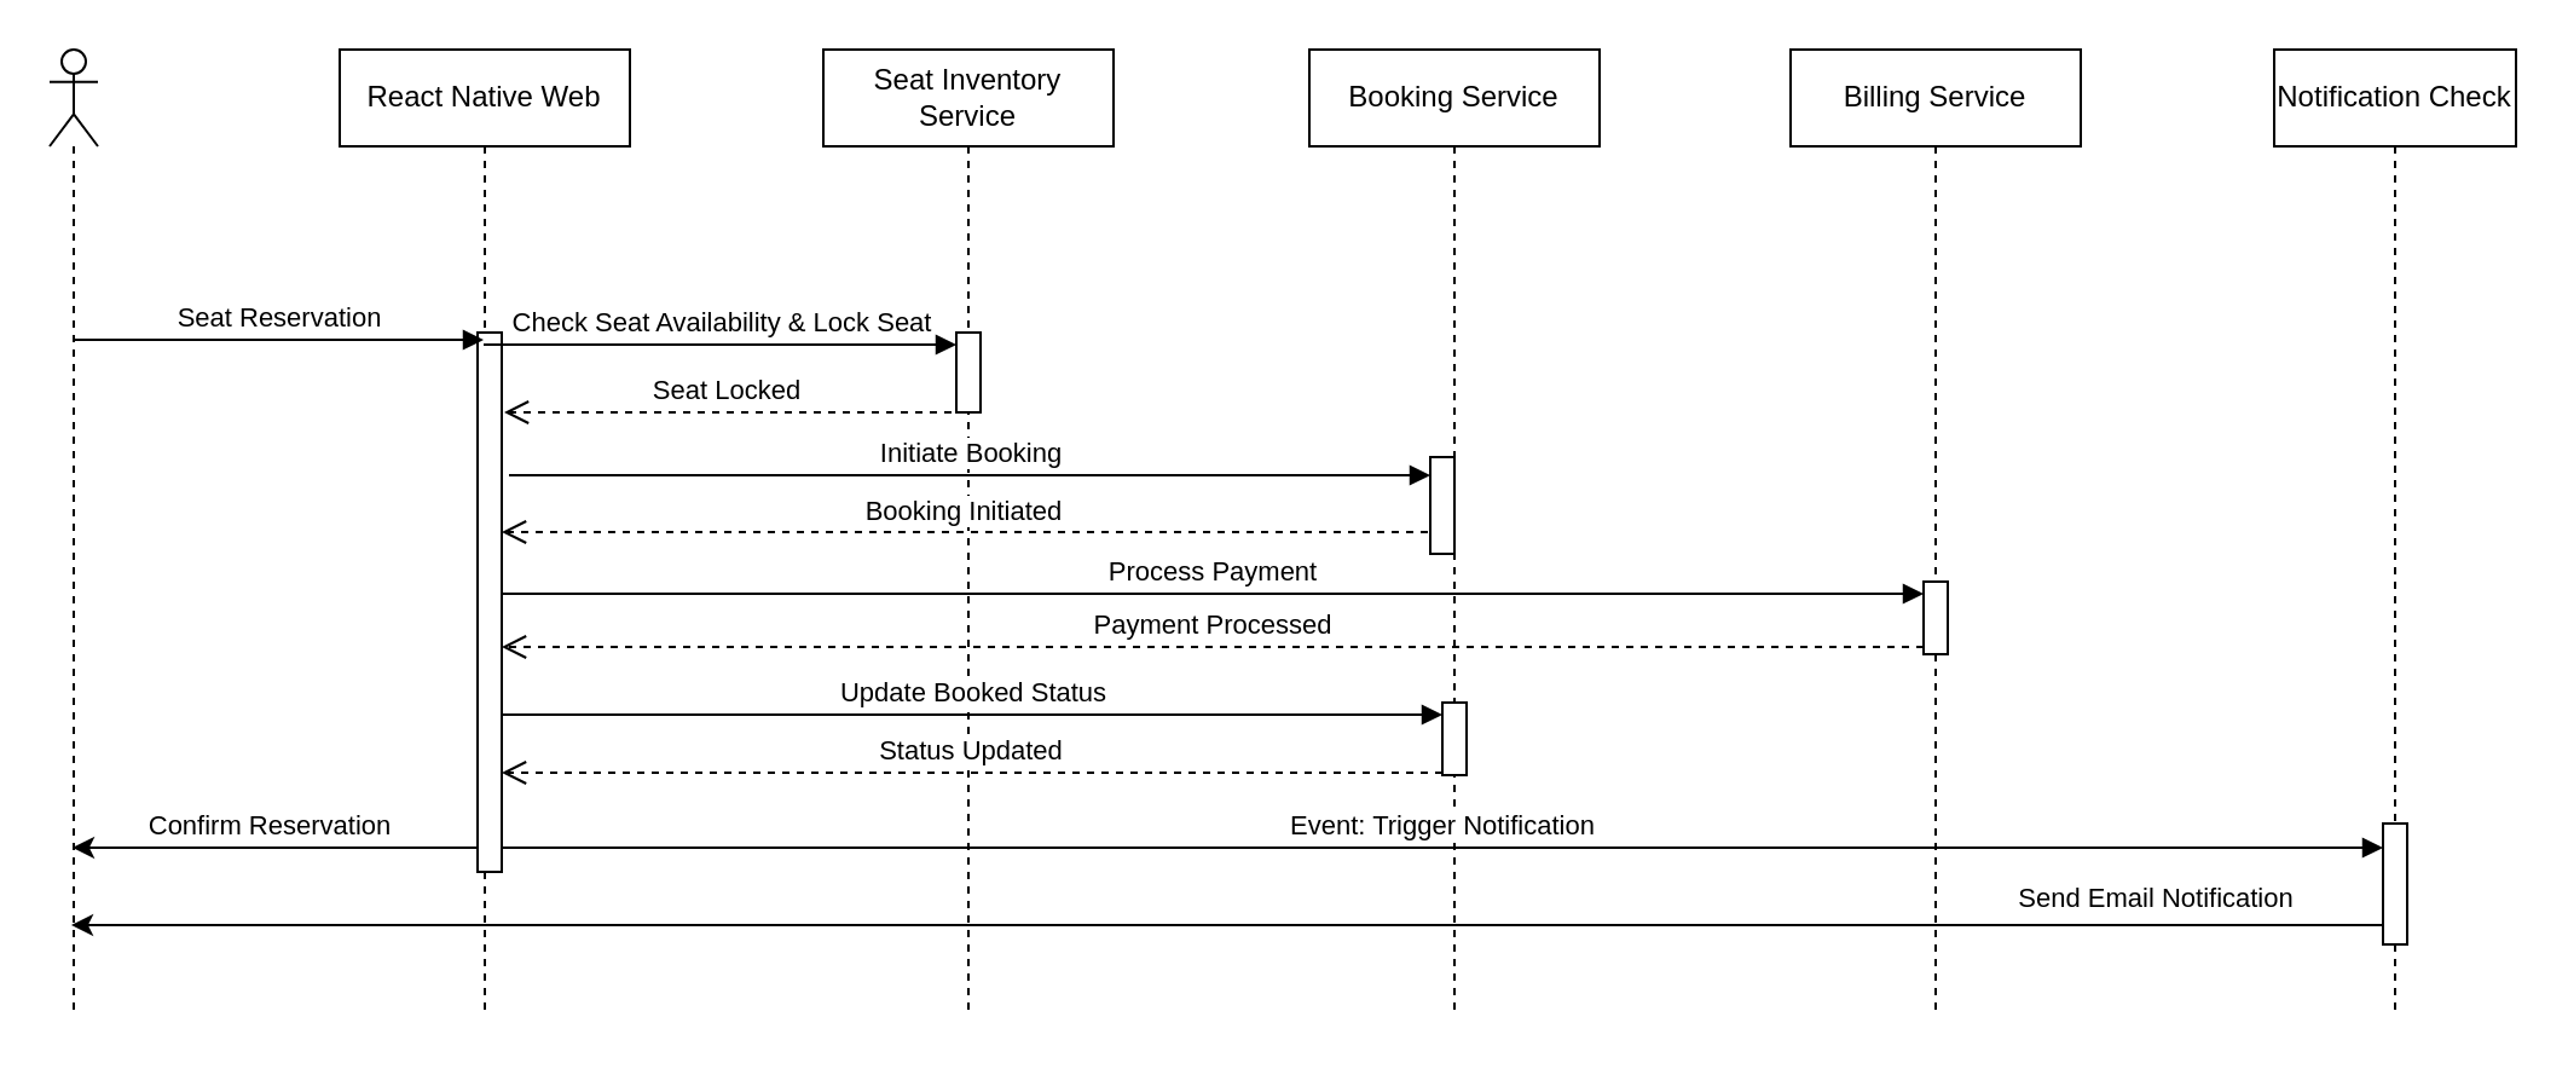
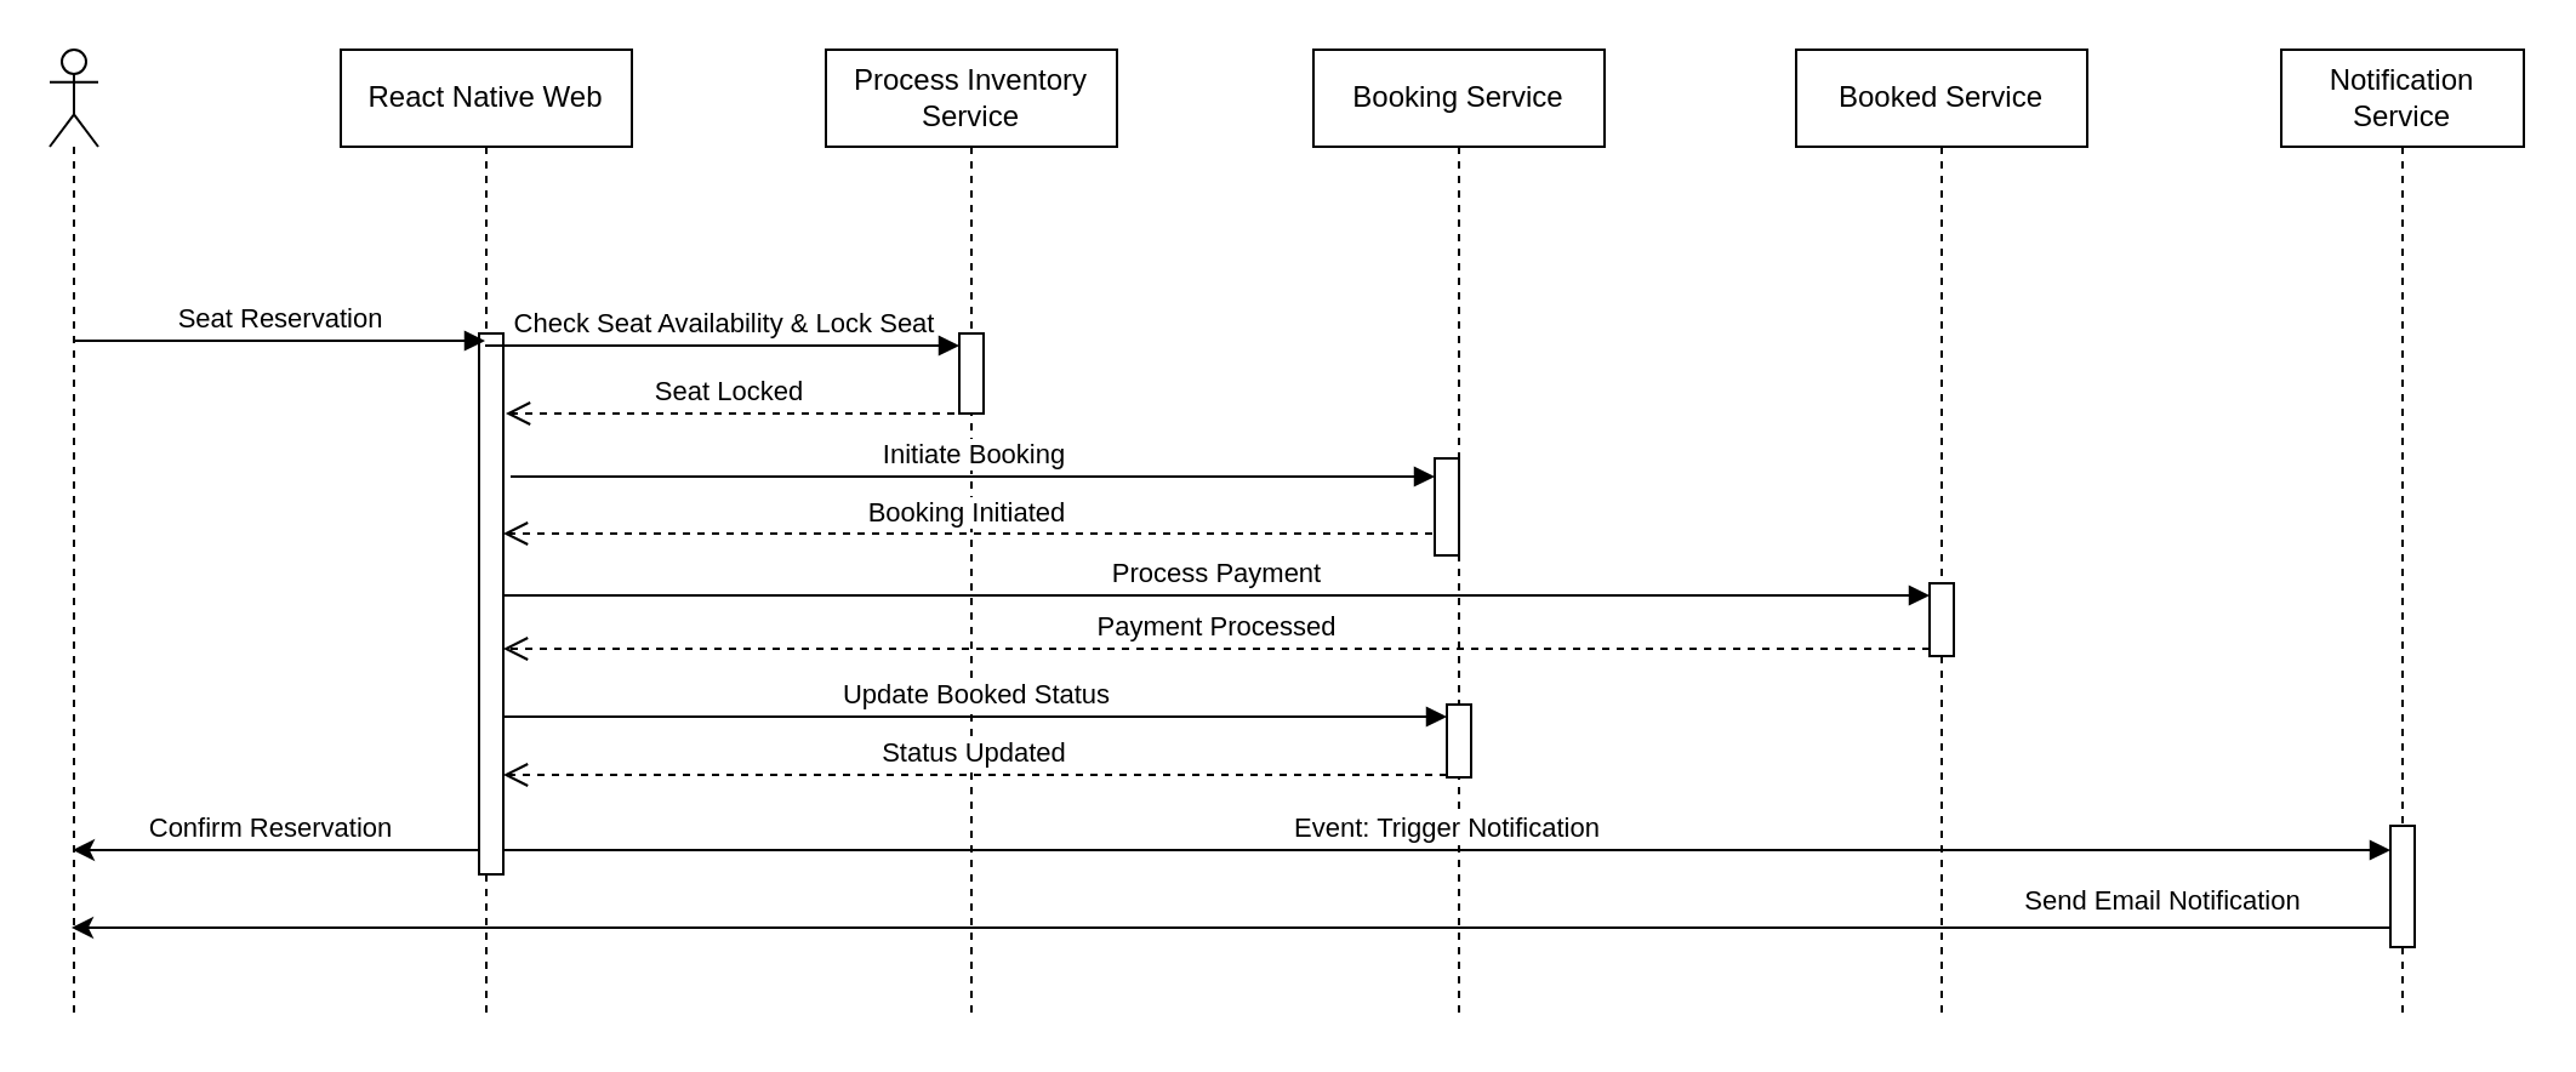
  <mxCell id="0" />
  <mxCell id="1" parent="0" />
  <mxCell id="2" value="" style="shape=umlLifeline;perimeter=lifelinePerimeter;whiteSpace=wrap;html=1;container=1;dropTarget=0;collapsible=0;recursiveResize=0;outlineConnect=0;portConstraint=eastwest;newEdgeStyle={&quot;curved&quot;:0,&quot;rounded&quot;:0};participant=umlActor;" vertex="1" parent="1"><mxGeometry x="20" y="20" width="20" height="400" as="geometry" /></mxCell>
  <mxCell id="3" value="React Native Web" style="shape=umlLifeline;perimeter=lifelinePerimeter;whiteSpace=wrap;html=1;container=1;dropTarget=0;collapsible=0;recursiveResize=0;outlineConnect=0;portConstraint=eastwest;newEdgeStyle={&quot;curved&quot;:0,&quot;rounded&quot;:0};" vertex="1" parent="1"><mxGeometry x="140" y="20" width="120" height="400" as="geometry" /></mxCell>
  <mxCell id="4" value="" style="html=1;points=[[0,0,0,0,5],[0,1,0,0,-5],[1,0,0,0,5],[1,1,0,0,-5]];perimeter=orthogonalPerimeter;outlineConnect=0;targetShapes=umlLifeline;portConstraint=eastwest;newEdgeStyle={&quot;curved&quot;:0,&quot;rounded&quot;:0};" vertex="1" parent="3"><mxGeometry x="57" y="117" width="10" height="223" as="geometry" /></mxCell>
  <mxCell id="5" value="Booking Service" style="shape=umlLifeline;perimeter=lifelinePerimeter;whiteSpace=wrap;html=1;container=1;dropTarget=0;collapsible=0;recursiveResize=0;outlineConnect=0;portConstraint=eastwest;newEdgeStyle={&quot;curved&quot;:0,&quot;rounded&quot;:0};" vertex="1" parent="1"><mxGeometry x="541" y="20" width="120" height="400" as="geometry" /></mxCell>
  <mxCell id="6" value="" style="html=1;points=[[0,0,0,0,5],[0,1,0,0,-5],[1,0,0,0,5],[1,1,0,0,-5]];perimeter=orthogonalPerimeter;outlineConnect=0;targetShapes=umlLifeline;portConstraint=eastwest;newEdgeStyle={&quot;curved&quot;:0,&quot;rounded&quot;:0};" vertex="1" parent="5"><mxGeometry x="50" y="168.5" width="10" height="40" as="geometry" /></mxCell>
  <mxCell id="7" value="" style="html=1;points=[[0,0,0,0,5],[0,1,0,0,-5],[1,0,0,0,5],[1,1,0,0,-5]];perimeter=orthogonalPerimeter;outlineConnect=0;targetShapes=umlLifeline;portConstraint=eastwest;newEdgeStyle={&quot;curved&quot;:0,&quot;rounded&quot;:0};" vertex="1" parent="5"><mxGeometry x="55" y="270" width="10" height="30" as="geometry" /></mxCell>
- <mxCell id="8" value="Seat Inventory Service" style="shape=umlLifeline;perimeter=lifelinePerimeter;whiteSpace=wrap;html=1;container=1;dropTarget=0;collapsible=0;recursiveResize=0;outlineConnect=0;portConstraint=eastwest;newEdgeStyle={&quot;curved&quot;:0,&quot;rounded&quot;:0};" vertex="1" parent="1"><mxGeometry x="340" y="20" width="120" height="400" as="geometry" /></mxCell>
+ <mxCell id="8" value="Process Inventory Service" style="shape=umlLifeline;perimeter=lifelinePerimeter;whiteSpace=wrap;html=1;container=1;dropTarget=0;collapsible=0;recursiveResize=0;outlineConnect=0;portConstraint=eastwest;newEdgeStyle={&quot;curved&quot;:0,&quot;rounded&quot;:0};" vertex="1" parent="1"><mxGeometry x="340" y="20" width="120" height="400" as="geometry" /></mxCell>
  <mxCell id="9" value="" style="html=1;points=[[0,0,0,0,5],[0,1,0,0,-5],[1,0,0,0,5],[1,1,0,0,-5]];perimeter=orthogonalPerimeter;outlineConnect=0;targetShapes=umlLifeline;portConstraint=eastwest;newEdgeStyle={&quot;curved&quot;:0,&quot;rounded&quot;:0};" vertex="1" parent="8"><mxGeometry x="55" y="117" width="10" height="33" as="geometry" /></mxCell>
- <mxCell id="10" value="Billing Service" style="shape=umlLifeline;perimeter=lifelinePerimeter;whiteSpace=wrap;html=1;container=1;dropTarget=0;collapsible=0;recursiveResize=0;outlineConnect=0;portConstraint=eastwest;newEdgeStyle={&quot;curved&quot;:0,&quot;rounded&quot;:0};" vertex="1" parent="1"><mxGeometry x="740" y="20" width="120" height="400" as="geometry" /></mxCell>
+ <mxCell id="10" value="Booked Service" style="shape=umlLifeline;perimeter=lifelinePerimeter;whiteSpace=wrap;html=1;container=1;dropTarget=0;collapsible=0;recursiveResize=0;outlineConnect=0;portConstraint=eastwest;newEdgeStyle={&quot;curved&quot;:0,&quot;rounded&quot;:0};" vertex="1" parent="1"><mxGeometry x="740" y="20" width="120" height="400" as="geometry" /></mxCell>
  <mxCell id="11" value="" style="html=1;points=[[0,0,0,0,5],[0,1,0,0,-5],[1,0,0,0,5],[1,1,0,0,-5]];perimeter=orthogonalPerimeter;outlineConnect=0;targetShapes=umlLifeline;portConstraint=eastwest;newEdgeStyle={&quot;curved&quot;:0,&quot;rounded&quot;:0};" vertex="1" parent="10"><mxGeometry x="55" y="220" width="10" height="30" as="geometry" /></mxCell>
  <mxCell id="12" value="Seat Reservation" style="html=1;verticalAlign=bottom;endArrow=block;curved=0;rounded=0;" edge="1" parent="1" target="3"><mxGeometry width="80" relative="1" as="geometry"><mxPoint x="30" y="140" as="sourcePoint" /><mxPoint x="110" y="140" as="targetPoint" /></mxGeometry></mxCell>
  <mxCell id="13" value="Check Seat Availability &amp;amp; Lock Seat" style="html=1;verticalAlign=bottom;endArrow=block;curved=0;rounded=0;entryX=0;entryY=0;entryDx=0;entryDy=5;" edge="1" target="9" parent="1" source="3"><mxGeometry relative="1" as="geometry"><mxPoint x="325" y="142" as="sourcePoint" /></mxGeometry></mxCell>
  <mxCell id="14" value="Seat Locked" style="html=1;verticalAlign=bottom;endArrow=open;dashed=1;endSize=8;curved=0;rounded=0;exitX=0;exitY=1;exitDx=0;exitDy=-5;" edge="1" parent="1"><mxGeometry relative="1" as="geometry"><mxPoint x="208" y="170" as="targetPoint" /><mxPoint x="393" y="170" as="sourcePoint" /></mxGeometry></mxCell>
  <mxCell id="15" value="Initiate Booking" style="html=1;verticalAlign=bottom;endArrow=block;curved=0;rounded=0;" edge="1" target="6" parent="1"><mxGeometry relative="1" as="geometry"><mxPoint x="210" y="196" as="sourcePoint" /><mxPoint x="590" y="200" as="targetPoint" /></mxGeometry></mxCell>
  <mxCell id="16" value="Booking Initiated" style="html=1;verticalAlign=bottom;endArrow=open;dashed=1;endSize=8;curved=0;rounded=0;" edge="1" parent="1" target="4"><mxGeometry relative="1" as="geometry"><mxPoint x="200" y="220" as="targetPoint" /><mxPoint x="590" y="219.5" as="sourcePoint" /></mxGeometry></mxCell>
  <mxCell id="17" value="Process Payment" style="html=1;verticalAlign=bottom;endArrow=block;curved=0;rounded=0;entryX=0;entryY=0;entryDx=0;entryDy=5;" edge="1" target="11" parent="1" source="4"><mxGeometry relative="1" as="geometry"><mxPoint x="725" y="245" as="sourcePoint" /></mxGeometry></mxCell>
  <mxCell id="18" value="Payment Processed" style="html=1;verticalAlign=bottom;endArrow=open;dashed=1;endSize=8;curved=0;rounded=0;exitX=0;exitY=1;exitDx=0;exitDy=-5;" edge="1" parent="1"><mxGeometry relative="1" as="geometry"><mxPoint x="207" y="267" as="targetPoint" /><mxPoint x="795" y="267" as="sourcePoint" /></mxGeometry></mxCell>
  <mxCell id="19" value="Update Booked Status" style="html=1;verticalAlign=bottom;endArrow=block;curved=0;rounded=0;entryX=0;entryY=0;entryDx=0;entryDy=5;" edge="1" target="7" parent="1" source="4"><mxGeometry relative="1" as="geometry"><mxPoint x="526" y="295" as="sourcePoint" /></mxGeometry></mxCell>
  <mxCell id="20" value="Status Updated" style="html=1;verticalAlign=bottom;endArrow=open;dashed=1;endSize=8;curved=0;rounded=0;exitX=0;exitY=1;exitDx=0;exitDy=-5;" edge="1" parent="1"><mxGeometry relative="1" as="geometry"><mxPoint x="207" y="319" as="targetPoint" /><mxPoint x="596" y="319" as="sourcePoint" /></mxGeometry></mxCell>
- <mxCell id="21" value="Notification Check" style="shape=umlLifeline;perimeter=lifelinePerimeter;whiteSpace=wrap;html=1;container=1;dropTarget=0;collapsible=0;recursiveResize=0;outlineConnect=0;portConstraint=eastwest;newEdgeStyle={&quot;curved&quot;:0,&quot;rounded&quot;:0};" vertex="1" parent="1"><mxGeometry x="940" y="20" width="100" height="400" as="geometry" /></mxCell>
+ <mxCell id="21" value="Notification Service" style="shape=umlLifeline;perimeter=lifelinePerimeter;whiteSpace=wrap;html=1;container=1;dropTarget=0;collapsible=0;recursiveResize=0;outlineConnect=0;portConstraint=eastwest;newEdgeStyle={&quot;curved&quot;:0,&quot;rounded&quot;:0};" vertex="1" parent="1"><mxGeometry x="940" y="20" width="100" height="400" as="geometry" /></mxCell>
  <mxCell id="22" value="" style="html=1;points=[[0,0,0,0,5],[0,1,0,0,-5],[1,0,0,0,5],[1,1,0,0,-5]];perimeter=orthogonalPerimeter;outlineConnect=0;targetShapes=umlLifeline;portConstraint=eastwest;newEdgeStyle={&quot;curved&quot;:0,&quot;rounded&quot;:0};" vertex="1" parent="21"><mxGeometry x="45" y="320" width="10" height="50" as="geometry" /></mxCell>
  <mxCell id="23" value="Event: Trigger Notification" style="html=1;verticalAlign=bottom;endArrow=block;curved=0;rounded=0;entryX=0;entryY=0;entryDx=0;entryDy=5;" edge="1" parent="1"><mxGeometry relative="1" as="geometry"><mxPoint x="207" y="350" as="sourcePoint" /><mxPoint x="985" y="350" as="targetPoint" /><mxPoint as="offset" /></mxGeometry></mxCell>
  <mxCell id="24" style="edgeStyle=orthogonalEdgeStyle;rounded=0;orthogonalLoop=1;jettySize=auto;html=1;curved=0;entryX=0.45;entryY=0.905;entryDx=0;entryDy=0;entryPerimeter=0;" edge="1" parent="1" source="22" target="2"><mxGeometry relative="1" as="geometry"><Array as="points"><mxPoint x="990" y="382" /></Array></mxGeometry></mxCell>
  <mxCell id="25" value="Send Email Notification" style="edgeLabel;html=1;align=center;verticalAlign=middle;resizable=0;points=[];" vertex="1" connectable="0" parent="24"><mxGeometry x="-0.818" y="1" relative="1" as="geometry"><mxPoint x="-8" y="-13" as="offset" /></mxGeometry></mxCell>
  <mxCell id="26" style="edgeStyle=orthogonalEdgeStyle;rounded=0;orthogonalLoop=1;jettySize=auto;html=1;curved=0;" edge="1" parent="1" source="4" target="2"><mxGeometry relative="1" as="geometry"><Array as="points"><mxPoint x="160" y="350" /><mxPoint x="160" y="350" /></Array></mxGeometry></mxCell>
  <mxCell id="27" value="Confirm Reservation" style="edgeLabel;html=1;align=center;verticalAlign=middle;resizable=0;points=[];" vertex="1" connectable="0" parent="26"><mxGeometry x="0.266" y="1" relative="1" as="geometry"><mxPoint x="19" y="-11" as="offset" /></mxGeometry></mxCell>
